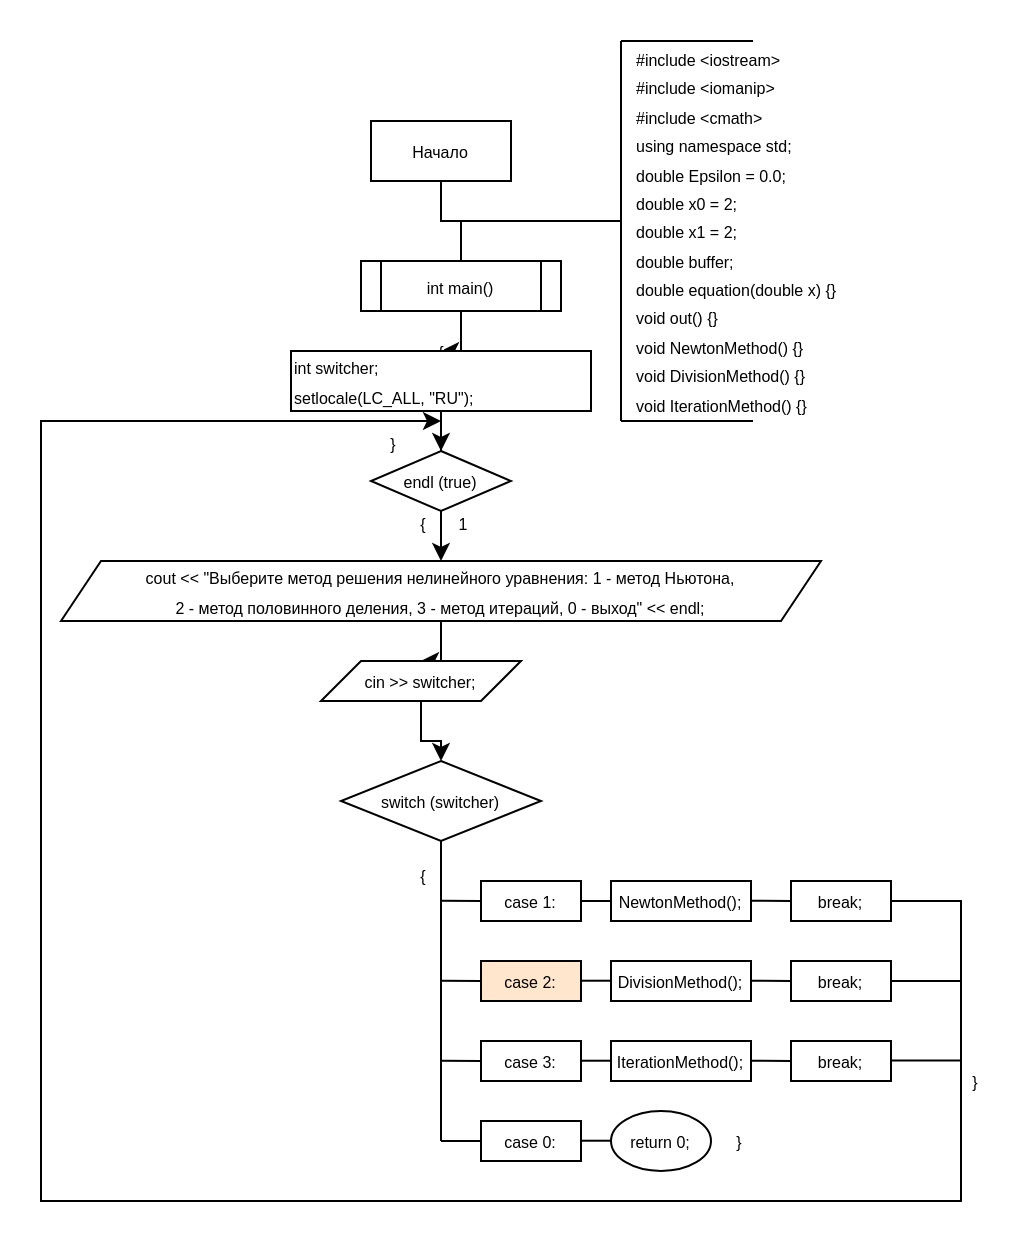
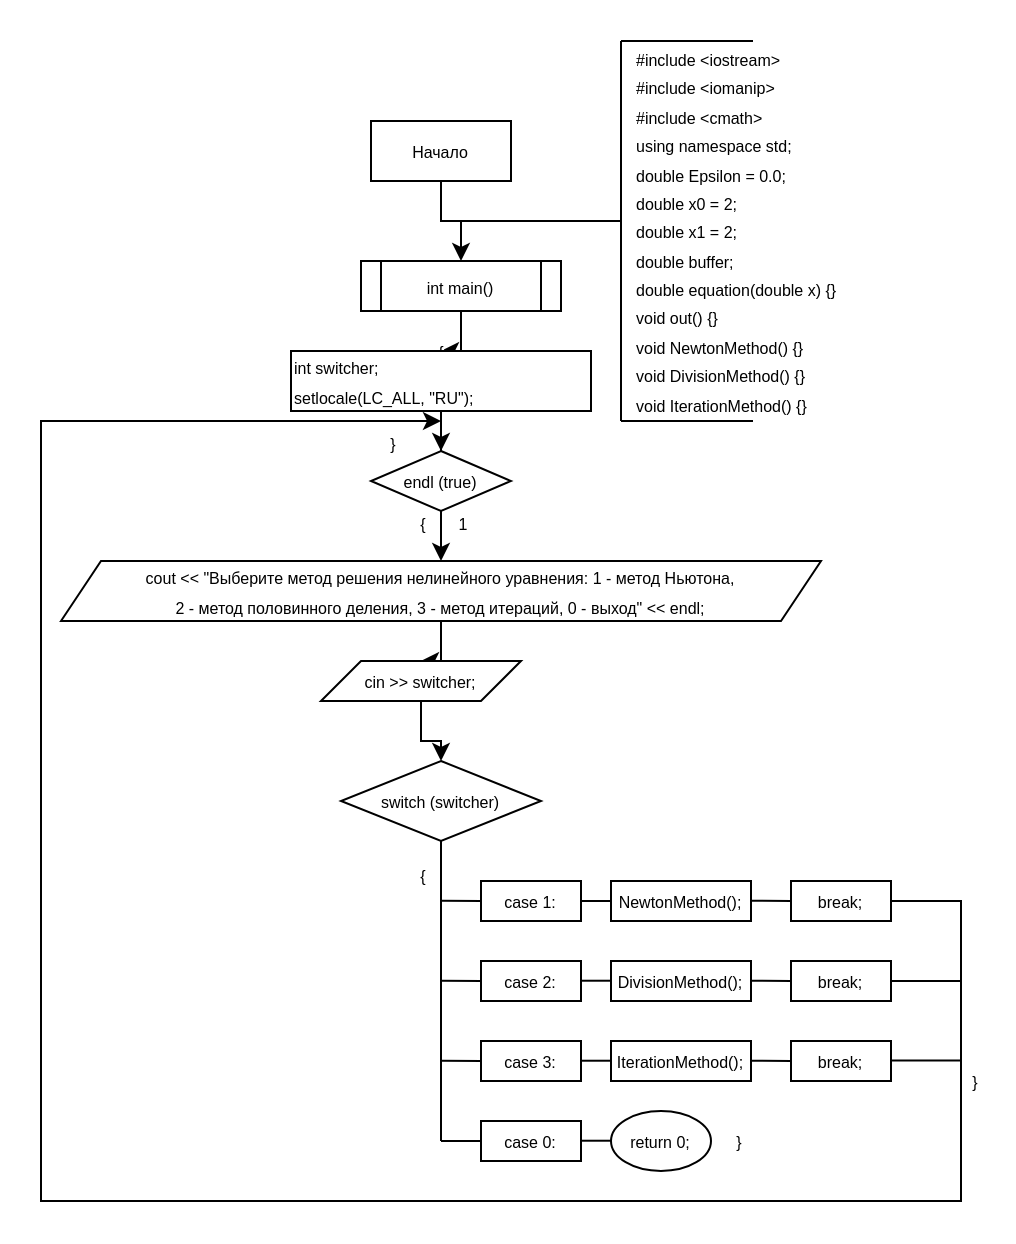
  <mxCell id="0" />
  <mxCell id="1" parent="0" />
- <mxCell id="2" style="edgeStyle=orthogonalEdgeStyle;rounded=0;orthogonalLoop=1;jettySize=auto;html=1;entryX=0.5;entryY=0;entryDx=0;entryDy=0;endArrow=none;" edge="1" parent="1" source="3" target="6"><mxGeometry relative="1" as="geometry" /></mxCell>
+ <mxCell id="2" style="edgeStyle=orthogonalEdgeStyle;rounded=0;orthogonalLoop=1;jettySize=auto;html=1;entryX=0.5;entryY=0;entryDx=0;entryDy=0;" edge="1" parent="1" source="3" target="6"><mxGeometry relative="1" as="geometry" /></mxCell>
  <mxCell id="3" value="&lt;font style=&quot;font-size: 8px;&quot;&gt;Начало&lt;/font&gt;" style="whiteSpace=wrap;html=1;rounded=0;" vertex="1" parent="1"><mxGeometry x="185" y="60" width="70" height="30" as="geometry" /></mxCell>
  <mxCell id="4" style="edgeStyle=orthogonalEdgeStyle;rounded=0;orthogonalLoop=1;jettySize=auto;html=1;entryX=0.5;entryY=0;entryDx=0;entryDy=0;" edge="1" parent="1" source="6" target="14"><mxGeometry relative="1" as="geometry" /></mxCell>
  <mxCell id="5" value="&lt;font style=&quot;font-size: 8px;&quot;&gt;{&lt;/font&gt;" style="edgeLabel;html=1;align=center;verticalAlign=middle;resizable=0;points=[];" vertex="1" connectable="0" parent="4"><mxGeometry x="0.469" y="-1" relative="1" as="geometry"><mxPoint x="-9" as="offset" /></mxGeometry></mxCell>
  <mxCell id="6" value="&lt;font style=&quot;font-size: 8px;&quot;&gt;int main()&lt;/font&gt;" style="shape=process;whiteSpace=wrap;html=1;backgroundOutline=1;" vertex="1" parent="1"><mxGeometry x="180" y="130" width="100" height="25" as="geometry" /></mxCell>
  <mxCell id="7" value="" style="endArrow=none;html=1;rounded=0;" edge="1" parent="1"><mxGeometry width="50" height="50" relative="1" as="geometry"><mxPoint x="310" y="90" as="sourcePoint" /><mxPoint x="310" y="20" as="targetPoint" /></mxGeometry></mxCell>
  <mxCell id="8" value="" style="endArrow=none;html=1;rounded=0;" edge="1" parent="1"><mxGeometry width="50" height="50" relative="1" as="geometry"><mxPoint x="310" y="20" as="sourcePoint" /><mxPoint x="376" y="20" as="targetPoint" /></mxGeometry></mxCell>
  <mxCell id="9" value="&lt;div&gt;&lt;font style=&quot;font-size: 8px;&quot;&gt;#include &amp;lt;iostream&amp;gt;&lt;/font&gt;&lt;/div&gt;&lt;div&gt;&lt;font style=&quot;font-size: 8px;&quot;&gt;#include &amp;lt;iomanip&amp;gt;&amp;nbsp;&lt;/font&gt;&lt;/div&gt;&lt;div&gt;&lt;font style=&quot;font-size: 8px;&quot;&gt;#include &amp;lt;cmath&amp;gt;&lt;/font&gt;&lt;/div&gt;&lt;div&gt;&lt;font style=&quot;&quot;&gt;&lt;span style=&quot;font-size: 8px;&quot;&gt;using namespace std;&lt;/span&gt;&lt;/font&gt;&lt;/div&gt;&lt;div&gt;&lt;font style=&quot;&quot;&gt;&lt;span style=&quot;font-size: 8px;&quot;&gt;double Epsilon = 0.0;&amp;nbsp;&lt;/span&gt;&lt;/font&gt;&lt;/div&gt;&lt;div&gt;&lt;font style=&quot;&quot;&gt;&lt;span style=&quot;font-size: 8px;&quot;&gt;double x0 = 2;&amp;nbsp;&amp;nbsp;&lt;/span&gt;&lt;/font&gt;&lt;/div&gt;&lt;div&gt;&lt;font style=&quot;&quot;&gt;&lt;span style=&quot;font-size: 8px;&quot;&gt;double x1 = 2;&amp;nbsp;&lt;/span&gt;&lt;/font&gt;&lt;/div&gt;&lt;div&gt;&lt;font style=&quot;&quot;&gt;&lt;span style=&quot;font-size: 8px;&quot;&gt;double buffer;&amp;nbsp;&lt;/span&gt;&lt;/font&gt;&lt;/div&gt;&lt;div&gt;&lt;font style=&quot;&quot;&gt;&lt;span style=&quot;font-size: 8px;&quot;&gt;double equation(double x) {}&lt;br&gt;&lt;/span&gt;&lt;/font&gt;&lt;span style=&quot;background-color: initial; font-size: 8px;&quot;&gt;void out() {}&lt;/span&gt;&lt;/div&gt;&lt;div&gt;&lt;span style=&quot;font-size: 8px; background-color: initial;&quot;&gt;void NewtonMethod() {}&lt;/span&gt;&lt;/div&gt;&lt;div&gt;&lt;span style=&quot;background-color: initial;&quot;&gt;&lt;span style=&quot;font-size: 8px;&quot;&gt;void DivisionMethod() {}&lt;/span&gt;&lt;/span&gt;&lt;/div&gt;&lt;div&gt;&lt;span style=&quot;background-color: initial;&quot;&gt;&lt;span style=&quot;font-size: 8px;&quot;&gt;void IterationMethod() {}&lt;/span&gt;&lt;/span&gt;&lt;/div&gt;" style="text;html=1;align=left;verticalAlign=middle;whiteSpace=wrap;rounded=0;" vertex="1" parent="1"><mxGeometry x="316" y="30" width="170" height="170" as="geometry" /></mxCell>
  <mxCell id="10" style="edgeStyle=orthogonalEdgeStyle;rounded=0;orthogonalLoop=1;jettySize=auto;html=1;exitX=0.5;exitY=1;exitDx=0;exitDy=0;" edge="1" parent="1" source="3" target="3"><mxGeometry relative="1" as="geometry" /></mxCell>
  <mxCell id="11" value="" style="endArrow=none;html=1;rounded=0;" edge="1" parent="1"><mxGeometry width="50" height="50" relative="1" as="geometry"><mxPoint x="310" y="210" as="sourcePoint" /><mxPoint x="310" y="90" as="targetPoint" /></mxGeometry></mxCell>
  <mxCell id="12" value="" style="endArrow=none;html=1;rounded=0;" edge="1" parent="1"><mxGeometry width="50" height="50" relative="1" as="geometry"><mxPoint x="310" y="210" as="sourcePoint" /><mxPoint x="376" y="210" as="targetPoint" /></mxGeometry></mxCell>
  <mxCell id="13" style="edgeStyle=orthogonalEdgeStyle;rounded=0;orthogonalLoop=1;jettySize=auto;html=1;entryX=0.5;entryY=0;entryDx=0;entryDy=0;" edge="1" parent="1" source="14" target="18"><mxGeometry relative="1" as="geometry" /></mxCell>
  <mxCell id="14" value="&lt;font style=&quot;font-size: 8px;&quot;&gt;int switcher;&lt;/font&gt;&lt;div&gt;&lt;div&gt;&lt;font style=&quot;font-size: 8px;&quot;&gt;setlocale(LC_ALL, &quot;RU&quot;);&lt;/font&gt;&lt;/div&gt;&lt;/div&gt;" style="rounded=0;whiteSpace=wrap;html=1;align=left;" vertex="1" parent="1"><mxGeometry x="145" y="175" width="150" height="30" as="geometry" /></mxCell>
  <mxCell id="15" style="edgeStyle=orthogonalEdgeStyle;rounded=0;orthogonalLoop=1;jettySize=auto;html=1;entryX=0.5;entryY=0;entryDx=0;entryDy=0;" edge="1" parent="1" source="18" target="20"><mxGeometry relative="1" as="geometry" /></mxCell>
  <mxCell id="16" value="&lt;span style=&quot;font-size: 8px;&quot;&gt;{&lt;/span&gt;" style="edgeLabel;html=1;align=center;verticalAlign=middle;resizable=0;points=[];shadow=1;" vertex="1" connectable="0" parent="15"><mxGeometry x="0.418" y="-1" relative="1" as="geometry"><mxPoint x="-9" y="-4" as="offset" /></mxGeometry></mxCell>
  <mxCell id="17" value="&lt;font style=&quot;font-size: 8px;&quot;&gt;1&lt;/font&gt;" style="edgeLabel;html=1;align=center;verticalAlign=middle;resizable=0;points=[];" vertex="1" connectable="0" parent="15"><mxGeometry x="0.394" relative="1" as="geometry"><mxPoint x="10" y="-3" as="offset" /></mxGeometry></mxCell>
  <mxCell id="18" value="&lt;font style=&quot;font-size: 8px;&quot;&gt;endl (true)&lt;/font&gt;" style="rhombus;whiteSpace=wrap;html=1;" vertex="1" parent="1"><mxGeometry x="185" y="225" width="70" height="30" as="geometry" /></mxCell>
  <mxCell id="19" style="edgeStyle=orthogonalEdgeStyle;rounded=0;orthogonalLoop=1;jettySize=auto;html=1;entryX=0.5;entryY=0;entryDx=0;entryDy=0;" edge="1" parent="1" source="20" target="22"><mxGeometry relative="1" as="geometry" /></mxCell>
  <mxCell id="20" value="&lt;font style=&quot;font-size: 8px;&quot;&gt;cout &amp;lt;&amp;lt; &quot;Выберите метод решения нелинейного уравнения: 1 - метод Ньютона, &lt;br&gt;2 - метод половинного деления, 3 - метод итераций, 0 - выход&quot; &amp;lt;&amp;lt; endl;&lt;/font&gt;" style="shape=parallelogram;perimeter=parallelogramPerimeter;whiteSpace=wrap;html=1;fixedSize=1;" vertex="1" parent="1"><mxGeometry x="30" y="280" width="380" height="30" as="geometry" /></mxCell>
  <mxCell id="21" style="edgeStyle=orthogonalEdgeStyle;rounded=0;orthogonalLoop=1;jettySize=auto;html=1;entryX=0.5;entryY=0;entryDx=0;entryDy=0;" edge="1" parent="1" source="22" target="23"><mxGeometry relative="1" as="geometry" /></mxCell>
  <mxCell id="22" value="&lt;font style=&quot;font-size: 8px;&quot;&gt;cin &amp;gt;&amp;gt; switcher;&lt;/font&gt;" style="shape=parallelogram;perimeter=parallelogramPerimeter;whiteSpace=wrap;html=1;fixedSize=1;" vertex="1" parent="1"><mxGeometry x="160" y="330" width="100" height="20" as="geometry" /></mxCell>
  <mxCell id="23" value="&lt;font style=&quot;font-size: 8px;&quot;&gt;switch (switcher)&lt;/font&gt;" style="rhombus;whiteSpace=wrap;html=1;" vertex="1" parent="1"><mxGeometry x="170" y="380" width="100" height="40" as="geometry" /></mxCell>
  <mxCell id="24" value="&lt;font style=&quot;font-size: 8px;&quot;&gt;case 1:&lt;/font&gt;" style="rounded=0;whiteSpace=wrap;html=1;" vertex="1" parent="1"><mxGeometry x="240" y="440" width="50" height="20" as="geometry" /></mxCell>
- <mxCell id="25" value="&lt;font style=&quot;font-size: 8px;&quot;&gt;case 2:&lt;/font&gt;" style="rounded=0;whiteSpace=wrap;html=1;fillColor=#ffe6cc;" vertex="1" parent="1"><mxGeometry x="240" y="480" width="50" height="20" as="geometry" /></mxCell>
+ <mxCell id="25" value="&lt;font style=&quot;font-size: 8px;&quot;&gt;case 2:&lt;/font&gt;" style="rounded=0;whiteSpace=wrap;html=1;" vertex="1" parent="1"><mxGeometry x="240" y="480" width="50" height="20" as="geometry" /></mxCell>
  <mxCell id="26" value="&lt;font style=&quot;font-size: 8px;&quot;&gt;case 3:&lt;/font&gt;" style="rounded=0;whiteSpace=wrap;html=1;" vertex="1" parent="1"><mxGeometry x="240" y="520" width="50" height="20" as="geometry" /></mxCell>
  <mxCell id="27" value="&lt;font style=&quot;font-size: 8px;&quot;&gt;case 0:&lt;/font&gt;" style="rounded=0;whiteSpace=wrap;html=1;" vertex="1" parent="1"><mxGeometry x="240" y="560" width="50" height="20" as="geometry" /></mxCell>
  <mxCell id="28" value="&lt;font style=&quot;font-size: 8px;&quot;&gt;NewtonMethod();&lt;/font&gt;" style="rounded=0;whiteSpace=wrap;html=1;" vertex="1" parent="1"><mxGeometry x="305" y="440" width="70" height="20" as="geometry" /></mxCell>
  <mxCell id="29" value="&lt;font style=&quot;font-size: 8px;&quot;&gt;DivisionMethod();&lt;/font&gt;" style="rounded=0;whiteSpace=wrap;html=1;" vertex="1" parent="1"><mxGeometry x="305" y="480" width="70" height="20" as="geometry" /></mxCell>
  <mxCell id="30" value="&lt;font style=&quot;font-size: 8px;&quot;&gt;IterationMethod();&lt;/font&gt;" style="rounded=0;whiteSpace=wrap;html=1;" vertex="1" parent="1"><mxGeometry x="305" y="520" width="70" height="20" as="geometry" /></mxCell>
  <mxCell id="31" style="edgeStyle=orthogonalEdgeStyle;rounded=0;orthogonalLoop=1;jettySize=auto;html=1;" edge="1" parent="1" source="34"><mxGeometry relative="1" as="geometry"><mxPoint x="220" y="210" as="targetPoint" /><Array as="points"><mxPoint x="480" y="450" /><mxPoint x="480" y="600" /><mxPoint x="20" y="600" /><mxPoint x="20" y="210" /><mxPoint x="220" y="210" /></Array></mxGeometry></mxCell>
  <mxCell id="32" value="&lt;font style=&quot;font-size: 8px;&quot;&gt;}&lt;/font&gt;" style="edgeLabel;html=1;align=center;verticalAlign=middle;resizable=0;points=[];" vertex="1" connectable="0" parent="31"><mxGeometry x="-0.792" y="1" relative="1" as="geometry"><mxPoint x="5" y="-4" as="offset" /></mxGeometry></mxCell>
  <mxCell id="33" value="&lt;font style=&quot;font-size: 8px;&quot;&gt;}&lt;/font&gt;" style="edgeLabel;html=1;align=center;verticalAlign=middle;resizable=0;points=[];" vertex="1" connectable="0" parent="31"><mxGeometry x="0.959" y="-1" relative="1" as="geometry"><mxPoint y="9" as="offset" /></mxGeometry></mxCell>
  <mxCell id="34" value="&lt;font style=&quot;font-size: 8px;&quot;&gt;break;&lt;/font&gt;" style="rounded=0;whiteSpace=wrap;html=1;" vertex="1" parent="1"><mxGeometry x="395" y="440" width="50" height="20" as="geometry" /></mxCell>
  <mxCell id="35" value="&lt;span style=&quot;font-size: 8px;&quot;&gt;break;&lt;/span&gt;" style="rounded=0;whiteSpace=wrap;html=1;" vertex="1" parent="1"><mxGeometry x="395" y="480" width="50" height="20" as="geometry" /></mxCell>
  <mxCell id="36" value="&lt;span style=&quot;font-size: 8px;&quot;&gt;break;&lt;/span&gt;" style="rounded=0;whiteSpace=wrap;html=1;" vertex="1" parent="1"><mxGeometry x="395" y="520" width="50" height="20" as="geometry" /></mxCell>
  <mxCell id="37" value="&lt;font style=&quot;font-size: 8px;&quot;&gt;return 0;&lt;/font&gt;" style="ellipse;whiteSpace=wrap;html=1;" vertex="1" parent="1"><mxGeometry x="305" y="555" width="50" height="30" as="geometry" /></mxCell>
  <mxCell id="38" value="" style="endArrow=none;html=1;rounded=0;exitX=1;exitY=0.5;exitDx=0;exitDy=0;entryX=0;entryY=0.5;entryDx=0;entryDy=0;" edge="1" parent="1" source="24" target="28"><mxGeometry width="50" height="50" relative="1" as="geometry"><mxPoint x="375" y="490" as="sourcePoint" /><mxPoint x="425" y="440" as="targetPoint" /></mxGeometry></mxCell>
  <mxCell id="39" value="" style="endArrow=none;html=1;rounded=0;exitX=1;exitY=0.5;exitDx=0;exitDy=0;entryX=0;entryY=0.5;entryDx=0;entryDy=0;" edge="1" parent="1"><mxGeometry width="50" height="50" relative="1" as="geometry"><mxPoint x="290" y="489.86" as="sourcePoint" /><mxPoint x="305" y="489.86" as="targetPoint" /></mxGeometry></mxCell>
  <mxCell id="40" value="" style="endArrow=none;html=1;rounded=0;exitX=1;exitY=0.5;exitDx=0;exitDy=0;entryX=0;entryY=0.5;entryDx=0;entryDy=0;" edge="1" parent="1"><mxGeometry width="50" height="50" relative="1" as="geometry"><mxPoint x="290" y="529.86" as="sourcePoint" /><mxPoint x="305" y="529.86" as="targetPoint" /></mxGeometry></mxCell>
  <mxCell id="41" value="" style="endArrow=none;html=1;rounded=0;exitX=1;exitY=0.5;exitDx=0;exitDy=0;entryX=0;entryY=0.5;entryDx=0;entryDy=0;" edge="1" parent="1" target="34"><mxGeometry width="50" height="50" relative="1" as="geometry"><mxPoint x="375" y="449.86" as="sourcePoint" /><mxPoint x="390" y="430" as="targetPoint" /></mxGeometry></mxCell>
  <mxCell id="42" value="" style="endArrow=none;html=1;rounded=0;exitX=1;exitY=0.5;exitDx=0;exitDy=0;entryX=0;entryY=0.5;entryDx=0;entryDy=0;" edge="1" parent="1"><mxGeometry width="50" height="50" relative="1" as="geometry"><mxPoint x="290" y="569.86" as="sourcePoint" /><mxPoint x="305" y="569.86" as="targetPoint" /></mxGeometry></mxCell>
  <mxCell id="43" value="" style="endArrow=none;html=1;rounded=0;" edge="1" parent="1"><mxGeometry width="50" height="50" relative="1" as="geometry"><mxPoint x="220" y="570" as="sourcePoint" /><mxPoint x="220" y="420" as="targetPoint" /></mxGeometry></mxCell>
  <mxCell id="44" value="&lt;font style=&quot;font-size: 8px;&quot;&gt;{&lt;/font&gt;" style="edgeLabel;html=1;align=center;verticalAlign=middle;resizable=0;points=[];" vertex="1" connectable="0" parent="43"><mxGeometry x="0.791" relative="1" as="geometry"><mxPoint x="-10" as="offset" /></mxGeometry></mxCell>
  <mxCell id="45" value="" style="endArrow=none;html=1;rounded=0;entryX=0;entryY=0.5;entryDx=0;entryDy=0;" edge="1" parent="1" target="27"><mxGeometry width="50" height="50" relative="1" as="geometry"><mxPoint x="220" y="570" as="sourcePoint" /><mxPoint x="260" y="520" as="targetPoint" /></mxGeometry></mxCell>
  <mxCell id="46" value="" style="endArrow=none;html=1;rounded=0;exitX=1;exitY=0.5;exitDx=0;exitDy=0;entryX=0;entryY=0.5;entryDx=0;entryDy=0;" edge="1" parent="1"><mxGeometry width="50" height="50" relative="1" as="geometry"><mxPoint x="375" y="489.86" as="sourcePoint" /><mxPoint x="395" y="490" as="targetPoint" /></mxGeometry></mxCell>
  <mxCell id="47" value="" style="endArrow=none;html=1;rounded=0;exitX=1;exitY=0.5;exitDx=0;exitDy=0;entryX=0;entryY=0.5;entryDx=0;entryDy=0;" edge="1" parent="1"><mxGeometry width="50" height="50" relative="1" as="geometry"><mxPoint x="375" y="529.86" as="sourcePoint" /><mxPoint x="395" y="530" as="targetPoint" /></mxGeometry></mxCell>
  <mxCell id="48" value="" style="endArrow=none;html=1;rounded=0;" edge="1" parent="1"><mxGeometry width="50" height="50" relative="1" as="geometry"><mxPoint x="220" y="449.86" as="sourcePoint" /><mxPoint x="240" y="450" as="targetPoint" /></mxGeometry></mxCell>
  <mxCell id="49" value="" style="endArrow=none;html=1;rounded=0;" edge="1" parent="1"><mxGeometry width="50" height="50" relative="1" as="geometry"><mxPoint x="220" y="489.86" as="sourcePoint" /><mxPoint x="240" y="490" as="targetPoint" /></mxGeometry></mxCell>
  <mxCell id="50" value="" style="endArrow=none;html=1;rounded=0;" edge="1" parent="1"><mxGeometry width="50" height="50" relative="1" as="geometry"><mxPoint x="220" y="529.86" as="sourcePoint" /><mxPoint x="240" y="530" as="targetPoint" /></mxGeometry></mxCell>
  <mxCell id="51" value="" style="endArrow=none;html=1;rounded=0;" edge="1" parent="1"><mxGeometry width="50" height="50" relative="1" as="geometry"><mxPoint x="220" y="110" as="sourcePoint" /><mxPoint x="310" y="110" as="targetPoint" /></mxGeometry></mxCell>
  <mxCell id="52" value="&lt;font style=&quot;font-size: 8px;&quot;&gt;}&lt;/font&gt;" style="text;html=1;align=center;verticalAlign=middle;resizable=0;points=[];autosize=1;strokeColor=none;fillColor=none;" vertex="1" parent="1"><mxGeometry x="354" y="555" width="30" height="30" as="geometry" /></mxCell>
  <mxCell id="53" value="" style="endArrow=none;html=1;rounded=0;exitX=1;exitY=0.5;exitDx=0;exitDy=0;" edge="1" parent="1" source="35"><mxGeometry width="50" height="50" relative="1" as="geometry"><mxPoint x="320" y="520" as="sourcePoint" /><mxPoint x="480" y="490" as="targetPoint" /></mxGeometry></mxCell>
  <mxCell id="54" value="" style="endArrow=none;html=1;rounded=0;exitX=1;exitY=0.5;exitDx=0;exitDy=0;" edge="1" parent="1"><mxGeometry width="50" height="50" relative="1" as="geometry"><mxPoint x="445" y="529.71" as="sourcePoint" /><mxPoint x="480" y="529.71" as="targetPoint" /></mxGeometry></mxCell>
